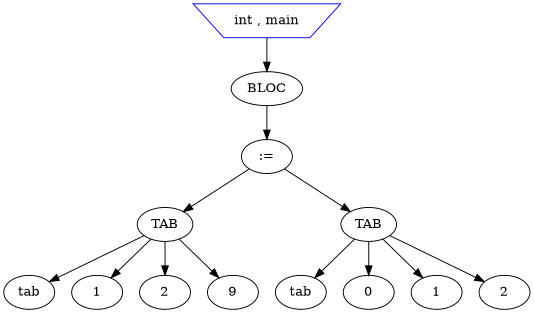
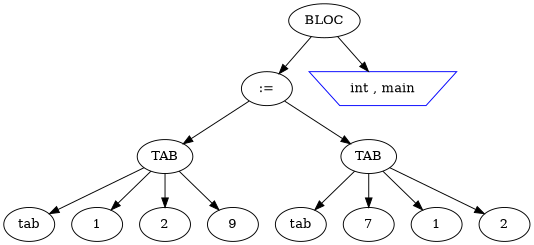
  digraph {
    node [color=black shape=ellipse style=solid]
    n1 [label=tab]
    n2 [label=1]
    n3 [label=TAB]
    n4 [label=2]
    n5 [label=9]
    n6 [label=tab]
-   n7 [label=0]
+   n7 [label=7]
    n8 [label=TAB]
    n9 [label=1]
    n10 [label=2]
    n11 [label=":="]
    n12 [label=BLOC]
    n13 [color=blue label="int , main" shape=invtrapezium]
    n3 -> n1
    n3 -> n2
    n3 -> n4
    n3 -> n5
    n8 -> n6
    n8 -> n7
    n8 -> n9
    n8 -> n10
    n11 -> n3
    n11 -> n8
    n12 -> n11
-   n13 -> n12
+   n12 -> n13
  }
